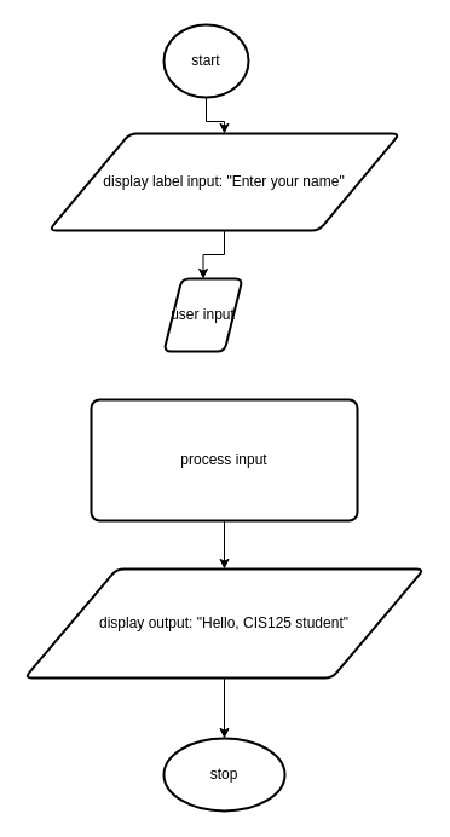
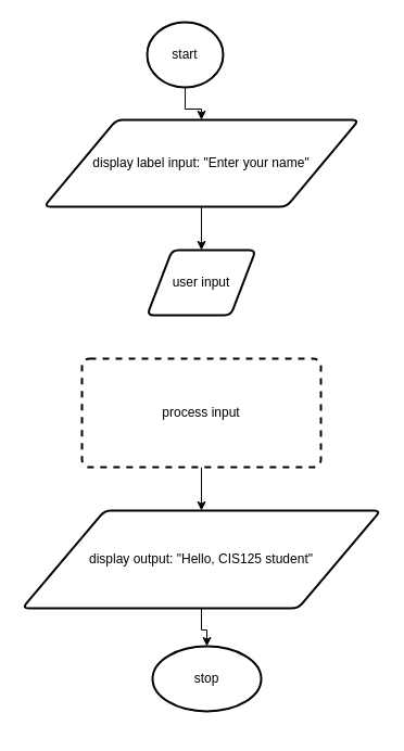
  <mxCell id="0" />
  <mxCell id="1" parent="0" />
  <mxCell id="2" value="" style="edgeStyle=orthogonalEdgeStyle;rounded=0;orthogonalLoop=1;jettySize=auto;html=1;" edge="1" parent="1" source="3" target="5"><mxGeometry relative="1" as="geometry" /></mxCell>
  <mxCell id="3" value="start" style="strokeWidth=2;html=1;shape=mxgraph.flowchart.start_1;whiteSpace=wrap;" vertex="1" parent="1"><mxGeometry x="135" y="20" width="70" height="60" as="geometry" /></mxCell>
  <mxCell id="4" value="" style="edgeStyle=orthogonalEdgeStyle;rounded=0;orthogonalLoop=1;jettySize=auto;html=1;" edge="1" parent="1" source="5" target="6"><mxGeometry relative="1" as="geometry" /></mxCell>
  <mxCell id="5" value="display label input: &quot;Enter your name&quot;" style="shape=parallelogram;html=1;strokeWidth=2;perimeter=parallelogramPerimeter;whiteSpace=wrap;rounded=1;arcSize=12;size=0.23;" vertex="1" parent="1"><mxGeometry x="40" y="110" width="290" height="80" as="geometry" /></mxCell>
- <mxCell id="6" value="user input" style="shape=parallelogram;html=1;strokeWidth=2;perimeter=parallelogramPerimeter;whiteSpace=wrap;rounded=1;arcSize=12;size=0.23;" vertex="1" parent="1"><mxGeometry x="135" y="230" width="65" height="60" as="geometry" /></mxCell>
+ <mxCell id="6" value="user input" style="shape=parallelogram;html=1;strokeWidth=2;perimeter=parallelogramPerimeter;whiteSpace=wrap;rounded=1;arcSize=12;size=0.23;" vertex="1" parent="1"><mxGeometry x="135" y="230" width="100" height="60" as="geometry" /></mxCell>
  <mxCell id="7" value="" style="edgeStyle=orthogonalEdgeStyle;rounded=0;orthogonalLoop=1;jettySize=auto;html=1;" edge="1" parent="1" source="8" target="10"><mxGeometry relative="1" as="geometry" /></mxCell>
- <mxCell id="8" value="process input" style="rounded=1;whiteSpace=wrap;html=1;absoluteArcSize=1;arcSize=14;strokeWidth=2;" vertex="1" parent="1"><mxGeometry x="75" y="330" width="220" height="100" as="geometry" /></mxCell>
+ <mxCell id="8" value="process input" style="rounded=1;whiteSpace=wrap;html=1;absoluteArcSize=1;arcSize=14;strokeWidth=2;dashed=1;" vertex="1" parent="1"><mxGeometry x="75" y="330" width="220" height="100" as="geometry" /></mxCell>
  <mxCell id="9" value="" style="edgeStyle=orthogonalEdgeStyle;rounded=0;orthogonalLoop=1;jettySize=auto;html=1;" edge="1" parent="1" source="10" target="11"><mxGeometry relative="1" as="geometry" /></mxCell>
  <mxCell id="10" value="display output: &quot;Hello, CIS125 student&quot;" style="shape=parallelogram;html=1;strokeWidth=2;perimeter=parallelogramPerimeter;whiteSpace=wrap;rounded=1;arcSize=12;size=0.23;" vertex="1" parent="1"><mxGeometry x="20" y="470" width="330" height="90" as="geometry" /></mxCell>
- <mxCell id="11" value="stop" style="strokeWidth=2;html=1;shape=mxgraph.flowchart.start_1;whiteSpace=wrap;" vertex="1" parent="1"><mxGeometry x="135" y="610" width="100" height="60" as="geometry" /></mxCell>
+ <mxCell id="11" value="stop" style="strokeWidth=2;html=1;shape=mxgraph.flowchart.start_1;whiteSpace=wrap;" vertex="1" parent="1"><mxGeometry x="140" y="595" width="100" height="60" as="geometry" /></mxCell>
